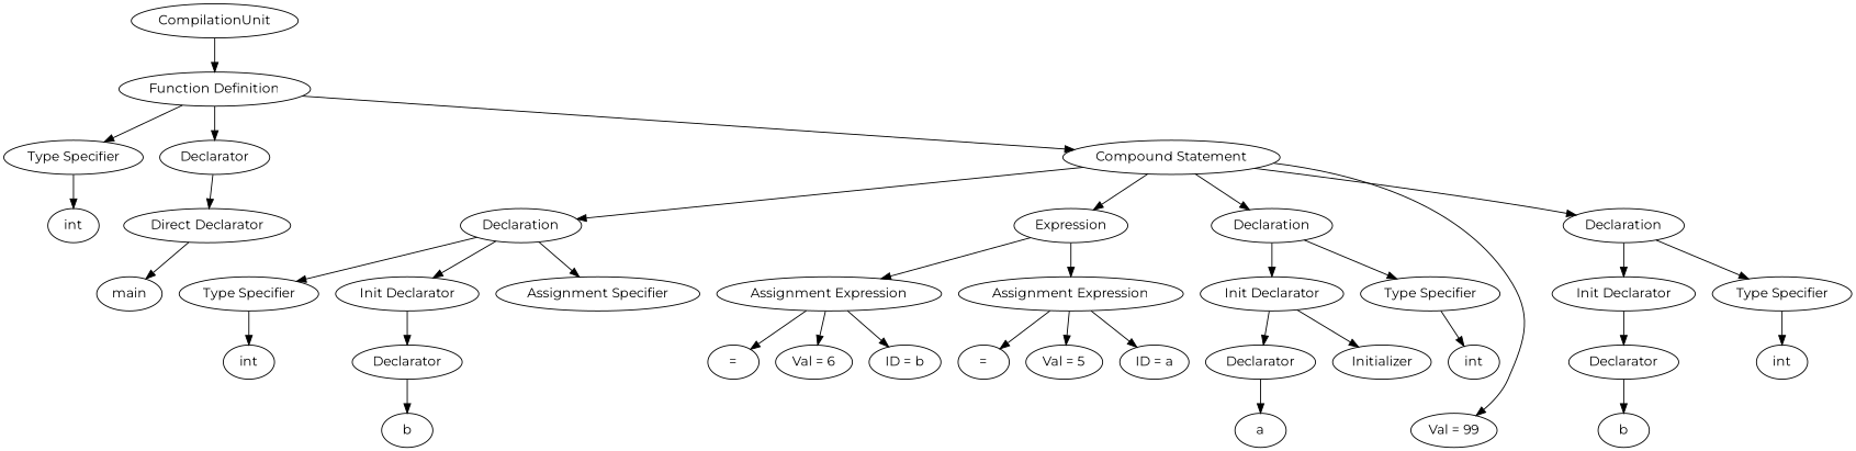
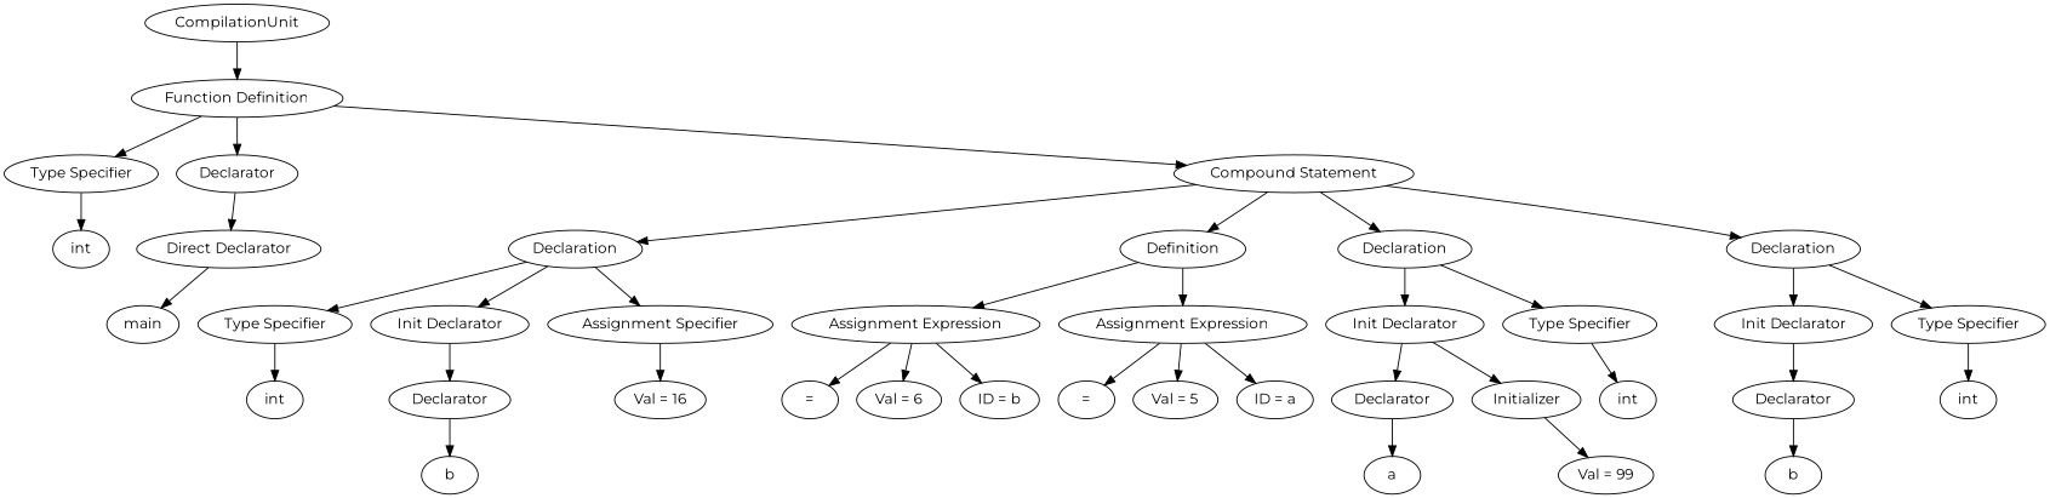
  digraph {
    fontname=Montserrat
    node [fontname=Montserrat]
    edge [fontname=Montserrat]
    n1 [label=CompilationUnit]
    n2 [label="Function Definition"]
    n3 [label="Type Specifier"]
    n4 [label=Declarator]
    n5 [label="Compound Statement"]
    n6 [label=int]
    n7 [label="Direct Declarator"]
    n8 [label=Declaration]
    n9 [label=Declaration]
    n10 [label=Declaration]
-   n11 [label=Expression]
+   n11 [label=Definition]
    n12 [label=main]
    n13 [label="Type Specifier"]
    n14 [label="Init Declarator"]
    n15 [label="Type Specifier"]
    n16 [label="Init Declarator"]
    n17 [label="Assignment Specifier"]
    n18 [label="Type Specifier"]
    n19 [label="Init Declarator"]
    n20 [label="Assignment Expression"]
    n21 [label="Assignment Expression"]
    n22 [label=int]
    n23 [label=Declarator]
    n24 [label=Initializer]
    n25 [label=a]
    n26 [label="Val = 99"]
    n27 [label=int]
    n28 [label=Declarator]
    n29 [label=b]
+   n30 [label="Val = 16"]
    n31 [label=int]
    n32 [label=Declarator]
    n33 [label=b]
    n34 [label="ID = a"]
    n35 [label="="]
    n36 [label="Val = 5"]
    n37 [label="ID = b"]
    n38 [label="="]
    n39 [label="Val = 6"]
    n1 -> n2
    n2 -> n3
    n2 -> n4
    n2 -> n5
    n3 -> n6
    n4 -> n7
    n5 -> n8
    n5 -> n9
    n5 -> n10
    n5 -> n11
    n7 -> n12
    n8 -> n13
    n8 -> n14
    n9 -> n15
    n9 -> n16
    n10 -> n17
    n10 -> n18
    n10 -> n19
    n11 -> n20
    n11 -> n21
    n13 -> n22
    n14 -> n23
    n14 -> n24
    n15 -> n27
    n16 -> n28
+   n17 -> n30
    n18 -> n31
    n19 -> n32
    n20 -> n34
    n20 -> n35
    n20 -> n36
    n21 -> n37
    n21 -> n38
    n21 -> n39
    n23 -> n25
-   n5 -> n26
+   n24 -> n26
    n28 -> n29
    n32 -> n33
  }
